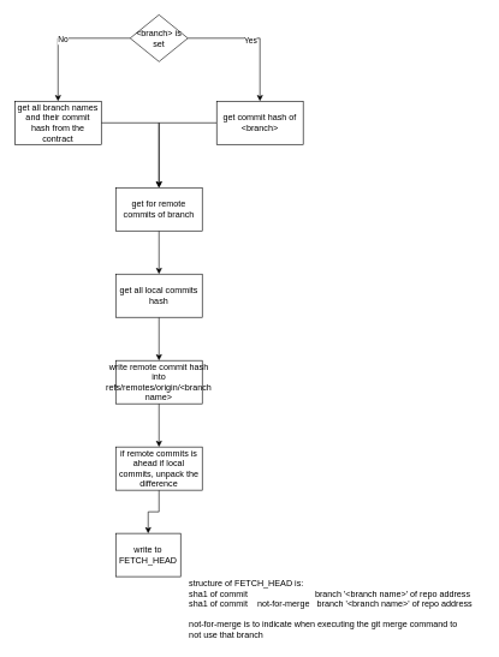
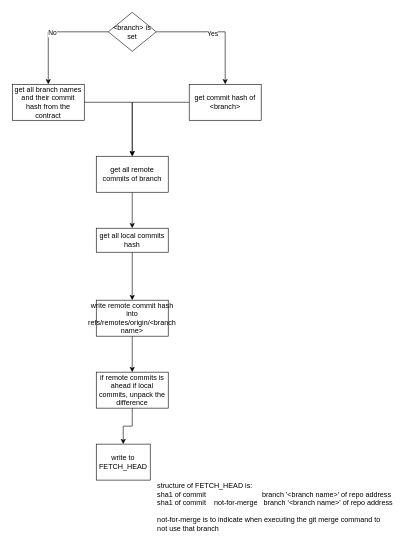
  <mxCell id="0" />
  <mxCell id="1" parent="0" />
  <mxCell id="2" style="edgeStyle=orthogonalEdgeStyle;rounded=0;orthogonalLoop=1;jettySize=auto;html=1;" edge="1" parent="1" source="6" target="8"><mxGeometry relative="1" as="geometry" /></mxCell>
  <mxCell id="3" value="No" style="edgeLabel;html=1;align=center;verticalAlign=middle;resizable=0;points=[];" vertex="1" connectable="0" parent="2"><mxGeometry y="2" relative="1" as="geometry"><mxPoint as="offset" /></mxGeometry></mxCell>
  <mxCell id="4" style="edgeStyle=orthogonalEdgeStyle;rounded=0;orthogonalLoop=1;jettySize=auto;html=1;entryX=0.5;entryY=0;entryDx=0;entryDy=0;" edge="1" parent="1" source="6" target="10"><mxGeometry relative="1" as="geometry" /></mxCell>
  <mxCell id="5" value="Yes" style="edgeLabel;html=1;align=center;verticalAlign=middle;resizable=0;points=[];" vertex="1" connectable="0" parent="4"><mxGeometry x="-0.078" y="-3" relative="1" as="geometry"><mxPoint as="offset" /></mxGeometry></mxCell>
  <mxCell id="6" value="&amp;lt;branch&amp;gt; is set" style="rhombus;whiteSpace=wrap;html=1;" vertex="1" parent="1"><mxGeometry x="180" y="20" width="80" height="65" as="geometry" /></mxCell>
  <mxCell id="7" style="edgeStyle=orthogonalEdgeStyle;rounded=0;orthogonalLoop=1;jettySize=auto;html=1;entryX=0.5;entryY=0;entryDx=0;entryDy=0;" edge="1" parent="1" source="8" target="12"><mxGeometry relative="1" as="geometry" /></mxCell>
  <mxCell id="8" value="get all branch names and their commit hash from the contract" style="rounded=0;whiteSpace=wrap;html=1;" vertex="1" parent="1"><mxGeometry x="20" y="140" width="120" height="60" as="geometry" /></mxCell>
  <mxCell id="9" style="edgeStyle=orthogonalEdgeStyle;rounded=0;orthogonalLoop=1;jettySize=auto;html=1;entryX=0.5;entryY=0;entryDx=0;entryDy=0;" edge="1" parent="1" source="10" target="12"><mxGeometry relative="1" as="geometry" /></mxCell>
- <mxCell id="10" value="get commit hash of &amp;lt;branch&amp;gt;" style="rounded=0;whiteSpace=wrap;html=1;" vertex="1" parent="1"><mxGeometry x="300" y="140" width="120" height="60" as="geometry" /></mxCell>
+ <mxCell id="10" value="get commit hash of &amp;lt;branch&amp;gt;" style="rounded=0;whiteSpace=wrap;html=1;" vertex="1" parent="1"><mxGeometry x="315" y="140" width="120" height="60" as="geometry" /></mxCell>
  <mxCell id="11" style="edgeStyle=orthogonalEdgeStyle;rounded=0;orthogonalLoop=1;jettySize=auto;html=1;" edge="1" parent="1" source="12" target="14"><mxGeometry relative="1" as="geometry" /></mxCell>
- <mxCell id="12" value="get for remote commits of branch" style="rounded=0;whiteSpace=wrap;html=1;" vertex="1" parent="1"><mxGeometry x="160" y="260" width="120" height="60" as="geometry" /></mxCell>
+ <mxCell id="12" value="get all remote commits of branch" style="rounded=0;whiteSpace=wrap;html=1;" vertex="1" parent="1"><mxGeometry x="160" y="260" width="120" height="60" as="geometry" /></mxCell>
  <mxCell id="13" style="edgeStyle=orthogonalEdgeStyle;rounded=0;orthogonalLoop=1;jettySize=auto;html=1;entryX=0.5;entryY=0;entryDx=0;entryDy=0;" edge="1" parent="1" source="14" target="16"><mxGeometry relative="1" as="geometry" /></mxCell>
- <mxCell id="14" value="&lt;div&gt;get all local commits&lt;/div&gt;&lt;div&gt;hash&lt;br&gt;&lt;/div&gt;" style="rounded=0;whiteSpace=wrap;html=1;" vertex="1" parent="1"><mxGeometry x="160" y="380" width="120" height="60" as="geometry" /></mxCell>
+ <mxCell id="14" value="&lt;div&gt;get all local commits&lt;/div&gt;&lt;div&gt;hash&lt;br&gt;&lt;/div&gt;" style="rounded=0;whiteSpace=wrap;html=1;" vertex="1" parent="1"><mxGeometry x="160" y="380" width="120" height="40" as="geometry" /></mxCell>
  <mxCell id="15" style="edgeStyle=orthogonalEdgeStyle;rounded=0;orthogonalLoop=1;jettySize=auto;html=1;entryX=0.5;entryY=0;entryDx=0;entryDy=0;" edge="1" parent="1" source="16" target="18"><mxGeometry relative="1" as="geometry" /></mxCell>
  <mxCell id="16" value="write remote commit hash into refs/remotes/origin/&amp;lt;branch name&amp;gt;" style="rounded=0;whiteSpace=wrap;html=1;" vertex="1" parent="1"><mxGeometry x="160" y="500" width="120" height="60" as="geometry" /></mxCell>
  <mxCell id="17" style="edgeStyle=orthogonalEdgeStyle;rounded=0;orthogonalLoop=1;jettySize=auto;html=1;" edge="1" parent="1" source="18" target="19"><mxGeometry relative="1" as="geometry" /></mxCell>
  <mxCell id="18" value="if remote commits is ahead if local commits, unpack the difference" style="rounded=0;whiteSpace=wrap;html=1;" vertex="1" parent="1"><mxGeometry x="160" y="620" width="120" height="60" as="geometry" /></mxCell>
  <mxCell id="19" value="write to FETCH_HEAD" style="rounded=0;whiteSpace=wrap;html=1;" vertex="1" parent="1"><mxGeometry x="160" y="740" width="90" height="60" as="geometry" /></mxCell>
  <mxCell id="20" value="&lt;div align=&quot;left&quot;&gt;structure of FETCH_HEAD is:&lt;/div&gt;&lt;div align=&quot;left&quot;&gt;sha1 of commit&amp;nbsp;&amp;nbsp; &amp;nbsp; &amp;nbsp; &amp;nbsp; &amp;nbsp; &amp;nbsp; &amp;nbsp; &amp;nbsp; &amp;nbsp; &amp;nbsp; &amp;nbsp; &amp;nbsp; &amp;nbsp;&amp;nbsp; branch '&amp;lt;branch name&amp;gt;' of repo address &lt;br&gt;&lt;/div&gt;&lt;div align=&quot;left&quot;&gt;sha1 of commit&amp;nbsp;&amp;nbsp;&amp;nbsp; not-for-merge &amp;nbsp; branch '&amp;lt;branch name&amp;gt;' of repo address &lt;br&gt;&lt;/div&gt;&lt;div align=&quot;left&quot;&gt;&lt;br&gt;&lt;/div&gt;&lt;div align=&quot;left&quot;&gt;not-for-merge is to indicate when executing the git merge command to&lt;/div&gt;&lt;div align=&quot;left&quot;&gt;not use that branch&lt;br&gt;&lt;/div&gt;" style="text;html=1;align=left;verticalAlign=middle;resizable=0;points=[];autosize=1;strokeColor=none;fillColor=none;" vertex="1" parent="1"><mxGeometry x="260" y="800" width="410" height="90" as="geometry" /></mxCell>
